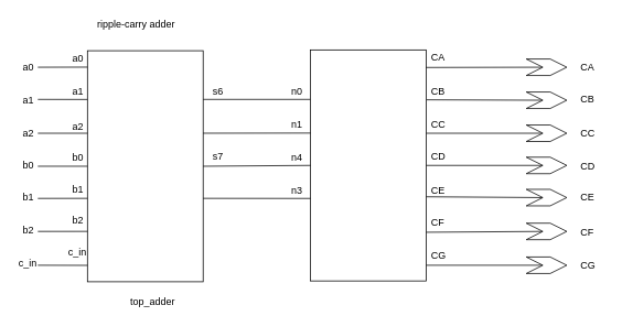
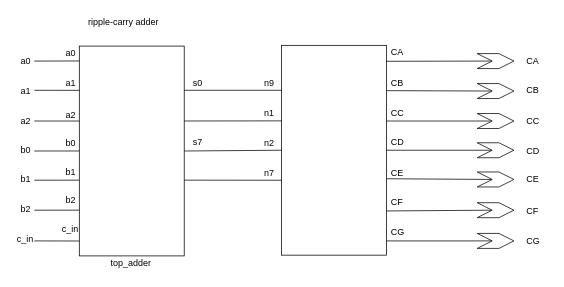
  <mxCell id="0" />
  <mxCell id="1" parent="0" />
  <mxCell id="2" value="" style="rounded=0;whiteSpace=wrap;html=1;direction=south;" vertex="1" parent="1"><mxGeometry x="105" y="61" width="140" height="280" as="geometry" /></mxCell>
  <mxCell id="3" value="" style="endArrow=none;html=1;entryX=0.071;entryY=1;entryDx=0;entryDy=0;entryPerimeter=0;" edge="1" parent="1" target="2"><mxGeometry width="50" height="50" relative="1" as="geometry"><mxPoint x="45" y="81" as="sourcePoint" /><mxPoint x="95" y="80" as="targetPoint" /></mxGeometry></mxCell>
  <mxCell id="4" value="" style="endArrow=none;html=1;entryX=0.211;entryY=1;entryDx=0;entryDy=0;entryPerimeter=0;" edge="1" parent="1" target="2"><mxGeometry width="50" height="50" relative="1" as="geometry"><mxPoint x="45" y="120" as="sourcePoint" /><mxPoint x="95" y="361" as="targetPoint" /></mxGeometry></mxCell>
  <mxCell id="5" value="" style="endArrow=none;html=1;" edge="1" parent="1"><mxGeometry width="50" height="50" relative="1" as="geometry"><mxPoint x="45" y="161" as="sourcePoint" /><mxPoint x="105" y="161" as="targetPoint" /></mxGeometry></mxCell>
  <mxCell id="6" value="" style="endArrow=none;html=1;entryX=0.5;entryY=1;entryDx=0;entryDy=0;" edge="1" parent="1" target="2"><mxGeometry width="50" height="50" relative="1" as="geometry"><mxPoint x="45" y="201" as="sourcePoint" /><mxPoint x="95" y="361" as="targetPoint" /></mxGeometry></mxCell>
  <mxCell id="7" value="" style="endArrow=none;html=1;entryX=0.639;entryY=1;entryDx=0;entryDy=0;entryPerimeter=0;" edge="1" parent="1" target="2"><mxGeometry width="50" height="50" relative="1" as="geometry"><mxPoint x="45" y="240" as="sourcePoint" /><mxPoint x="95" y="361" as="targetPoint" /></mxGeometry></mxCell>
  <mxCell id="8" value="" style="endArrow=none;html=1;entryX=0.782;entryY=1;entryDx=0;entryDy=0;entryPerimeter=0;" edge="1" parent="1" target="2"><mxGeometry width="50" height="50" relative="1" as="geometry"><mxPoint x="45" y="280" as="sourcePoint" /><mxPoint x="95" y="361" as="targetPoint" /></mxGeometry></mxCell>
  <mxCell id="9" value="" style="endArrow=none;html=1;entryX=0.929;entryY=1;entryDx=0;entryDy=0;entryPerimeter=0;" edge="1" parent="1" target="2"><mxGeometry width="50" height="50" relative="1" as="geometry"><mxPoint x="45" y="321" as="sourcePoint" /><mxPoint x="95" y="361" as="targetPoint" /></mxGeometry></mxCell>
  <mxCell id="10" value="a0" style="text;html=1;resizable=0;points=[];autosize=1;align=left;verticalAlign=top;spacingTop=-4;" vertex="1" parent="1"><mxGeometry x="25" y="71" width="30" height="20" as="geometry" /></mxCell>
  <mxCell id="11" value="a1&lt;br&gt;" style="text;html=1;resizable=0;points=[];autosize=1;align=left;verticalAlign=top;spacingTop=-4;" vertex="1" parent="1"><mxGeometry x="25" y="111" width="30" height="20" as="geometry" /></mxCell>
  <mxCell id="12" value="a2" style="text;html=1;resizable=0;points=[];autosize=1;align=left;verticalAlign=top;spacingTop=-4;" vertex="1" parent="1"><mxGeometry x="25" y="151" width="30" height="20" as="geometry" /></mxCell>
  <mxCell id="13" value="b0" style="text;html=1;resizable=0;points=[];autosize=1;align=left;verticalAlign=top;spacingTop=-4;" vertex="1" parent="1"><mxGeometry x="25" y="190" width="30" height="20" as="geometry" /></mxCell>
  <mxCell id="14" value="b1&lt;br&gt;" style="text;html=1;resizable=0;points=[];autosize=1;align=left;verticalAlign=top;spacingTop=-4;" vertex="1" parent="1"><mxGeometry x="25" y="229" width="30" height="20" as="geometry" /></mxCell>
  <mxCell id="15" value="b2&lt;br&gt;" style="text;html=1;resizable=0;points=[];autosize=1;align=left;verticalAlign=top;spacingTop=-4;" vertex="1" parent="1"><mxGeometry x="25" y="269" width="30" height="20" as="geometry" /></mxCell>
  <mxCell id="16" value="c_in" style="text;html=1;resizable=0;points=[];autosize=1;align=left;verticalAlign=top;spacingTop=-4;" vertex="1" parent="1"><mxGeometry x="20" y="309" width="40" height="20" as="geometry" /></mxCell>
  <mxCell id="17" value="a0&lt;br&gt;" style="text;html=1;resizable=0;points=[];autosize=1;align=left;verticalAlign=top;spacingTop=-4;" vertex="1" parent="1"><mxGeometry x="85" y="61" width="30" height="20" as="geometry" /></mxCell>
  <mxCell id="18" value="a1&lt;br&gt;" style="text;html=1;resizable=0;points=[];autosize=1;align=left;verticalAlign=top;spacingTop=-4;" vertex="1" parent="1"><mxGeometry x="85" y="101" width="30" height="20" as="geometry" /></mxCell>
  <mxCell id="19" value="a2" style="text;html=1;resizable=0;points=[];autosize=1;align=left;verticalAlign=top;spacingTop=-4;" vertex="1" parent="1"><mxGeometry x="85" y="143" width="30" height="20" as="geometry" /></mxCell>
  <mxCell id="20" value="b0" style="text;html=1;resizable=0;points=[];autosize=1;align=left;verticalAlign=top;spacingTop=-4;" vertex="1" parent="1"><mxGeometry x="85" y="181" width="30" height="20" as="geometry" /></mxCell>
  <mxCell id="21" value="b1" style="text;html=1;resizable=0;points=[];autosize=1;align=left;verticalAlign=top;spacingTop=-4;" vertex="1" parent="1"><mxGeometry x="85" y="219" width="30" height="20" as="geometry" /></mxCell>
  <mxCell id="22" value="b2" style="text;html=1;resizable=0;points=[];autosize=1;align=left;verticalAlign=top;spacingTop=-4;" vertex="1" parent="1"><mxGeometry x="85" y="257" width="30" height="20" as="geometry" /></mxCell>
  <mxCell id="23" value="c_in&lt;br&gt;" style="text;html=1;resizable=0;points=[];autosize=1;align=left;verticalAlign=top;spacingTop=-4;" vertex="1" parent="1"><mxGeometry x="80" y="295" width="40" height="20" as="geometry" /></mxCell>
  <mxCell id="24" value="" style="endArrow=none;html=1;" edge="1" parent="1"><mxGeometry width="50" height="50" relative="1" as="geometry"><mxPoint x="375" y="120" as="sourcePoint" /><mxPoint x="245" y="120" as="targetPoint" /></mxGeometry></mxCell>
  <mxCell id="25" value="" style="rounded=0;whiteSpace=wrap;html=1;" vertex="1" parent="1"><mxGeometry x="375" y="60" width="140" height="280" as="geometry" /></mxCell>
  <mxCell id="26" value="" style="endArrow=none;html=1;entryX=0.357;entryY=0;entryDx=0;entryDy=0;entryPerimeter=0;exitX=0;exitY=0.36;exitDx=0;exitDy=0;exitPerimeter=0;" edge="1" parent="1" source="25" target="2"><mxGeometry width="50" height="50" relative="1" as="geometry"><mxPoint x="25" y="411" as="sourcePoint" /><mxPoint x="75" y="361" as="targetPoint" /></mxGeometry></mxCell>
  <mxCell id="27" value="" style="endArrow=none;html=1;entryX=0.5;entryY=0;entryDx=0;entryDy=0;exitX=0;exitY=0.5;exitDx=0;exitDy=0;" edge="1" parent="1" source="25" target="2"><mxGeometry width="50" height="50" relative="1" as="geometry"><mxPoint x="25" y="411" as="sourcePoint" /><mxPoint x="75" y="361" as="targetPoint" /></mxGeometry></mxCell>
  <mxCell id="28" value="" style="endArrow=none;html=1;entryX=0.639;entryY=0;entryDx=0;entryDy=0;entryPerimeter=0;exitX=0;exitY=0.643;exitDx=0;exitDy=0;exitPerimeter=0;" edge="1" parent="1" source="25" target="2"><mxGeometry width="50" height="50" relative="1" as="geometry"><mxPoint x="25" y="411" as="sourcePoint" /><mxPoint x="75" y="361" as="targetPoint" /></mxGeometry></mxCell>
- <mxCell id="29" value="s6" style="text;html=1;resizable=0;points=[];autosize=1;align=left;verticalAlign=top;spacingTop=-4;" vertex="1" parent="1"><mxGeometry x="255" y="101" width="30" height="20" as="geometry" /></mxCell>
+ <mxCell id="29" value="s0" style="text;html=1;resizable=0;points=[];autosize=1;align=left;verticalAlign=top;spacingTop=-4;" vertex="1" parent="1"><mxGeometry x="255" y="101" width="30" height="20" as="geometry" /></mxCell>
  <mxCell id="30" value="s7&lt;br&gt;" style="text;html=1;resizable=0;points=[];autosize=1;align=left;verticalAlign=top;spacingTop=-4;" vertex="1" parent="1"><mxGeometry x="255" y="180" width="30" height="20" as="geometry" /></mxCell>
- <mxCell id="31" value="n0" style="text;html=1;resizable=0;points=[];autosize=1;align=left;verticalAlign=top;spacingTop=-4;" vertex="1" parent="1"><mxGeometry x="350" y="101" width="30" height="20" as="geometry" /></mxCell>
+ <mxCell id="31" value="n9" style="text;html=1;resizable=0;points=[];autosize=1;align=left;verticalAlign=top;spacingTop=-4;" vertex="1" parent="1"><mxGeometry x="350" y="101" width="30" height="20" as="geometry" /></mxCell>
  <mxCell id="32" value="n1" style="text;html=1;resizable=0;points=[];autosize=1;align=left;verticalAlign=top;spacingTop=-4;" vertex="1" parent="1"><mxGeometry x="350" y="141" width="30" height="20" as="geometry" /></mxCell>
- <mxCell id="33" value="n4" style="text;html=1;resizable=0;points=[];autosize=1;align=left;verticalAlign=top;spacingTop=-4;" vertex="1" parent="1"><mxGeometry x="350" y="181" width="30" height="20" as="geometry" /></mxCell>
- <mxCell id="34" value="n3" style="text;html=1;resizable=0;points=[];autosize=1;align=left;verticalAlign=top;spacingTop=-4;" vertex="1" parent="1"><mxGeometry x="350" y="221" width="30" height="20" as="geometry" /></mxCell>
+ <mxCell id="33" value="n2" style="text;html=1;resizable=0;points=[];autosize=1;align=left;verticalAlign=top;spacingTop=-4;" vertex="1" parent="1"><mxGeometry x="350" y="181" width="30" height="20" as="geometry" /></mxCell>
+ <mxCell id="34" value="n7" style="text;html=1;resizable=0;points=[];autosize=1;align=left;verticalAlign=top;spacingTop=-4;" vertex="1" parent="1"><mxGeometry x="350" y="221" width="30" height="20" as="geometry" /></mxCell>
  <mxCell id="35" value="ripple-carry adder" style="text;html=1;resizable=0;points=[];autosize=1;align=left;verticalAlign=top;spacingTop=-4;" vertex="1" parent="1"><mxGeometry x="115" y="20" width="110" height="20" as="geometry" /></mxCell>
- <mxCell id="36" value="top_adder" style="text;html=1;resizable=0;points=[];autosize=1;align=left;verticalAlign=top;spacingTop=-4;" vertex="1" parent="1"><mxGeometry x="155" y="356" width="70" height="20" as="geometry" /></mxCell>
+ <mxCell id="36" value="top_adder" style="text;html=1;resizable=0;points=[];autosize=1;align=left;verticalAlign=top;spacingTop=-4;" vertex="1" parent="1"><mxGeometry x="145" y="341" width="70" height="20" as="geometry" /></mxCell>
  <mxCell id="37" value="" style="endArrow=none;html=1;entryX=0.998;entryY=0.076;entryDx=0;entryDy=0;entryPerimeter=0;exitX=0;exitY=0.5;exitDx=0;exitDy=0;" edge="1" parent="1" source="51" target="25"><mxGeometry width="50" height="50" relative="1" as="geometry"><mxPoint x="645" y="81" as="sourcePoint" /><mxPoint x="215" y="381" as="targetPoint" /></mxGeometry></mxCell>
  <mxCell id="38" value="" style="endArrow=none;html=1;entryX=1.003;entryY=0.216;entryDx=0;entryDy=0;entryPerimeter=0;exitX=0;exitY=0.5;exitDx=0;exitDy=0;" edge="1" parent="1" source="52" target="25"><mxGeometry width="50" height="50" relative="1" as="geometry"><mxPoint x="576" y="121" as="sourcePoint" /><mxPoint x="75" y="381" as="targetPoint" /></mxGeometry></mxCell>
  <mxCell id="39" value="" style="endArrow=none;html=1;exitX=0;exitY=0.5;exitDx=0;exitDy=0;" edge="1" parent="1" source="53"><mxGeometry width="50" height="50" relative="1" as="geometry"><mxPoint x="575.69" y="161" as="sourcePoint" /><mxPoint x="515" y="161" as="targetPoint" /></mxGeometry></mxCell>
  <mxCell id="40" value="" style="endArrow=none;html=1;entryX=1;entryY=0.5;entryDx=0;entryDy=0;exitX=0;exitY=0.5;exitDx=0;exitDy=0;" edge="1" parent="1" source="54" target="25"><mxGeometry width="50" height="50" relative="1" as="geometry"><mxPoint x="575" y="200" as="sourcePoint" /><mxPoint x="75" y="381" as="targetPoint" /></mxGeometry></mxCell>
  <mxCell id="41" value="" style="endArrow=none;html=1;exitX=0;exitY=0.5;exitDx=0;exitDy=0;" edge="1" parent="1" source="57"><mxGeometry width="50" height="50" relative="1" as="geometry"><mxPoint x="575" y="238" as="sourcePoint" /><mxPoint x="515" y="238" as="targetPoint" /></mxGeometry></mxCell>
  <mxCell id="42" value="" style="endArrow=none;html=1;exitX=0;exitY=0.5;exitDx=0;exitDy=0;" edge="1" parent="1" source="55"><mxGeometry width="50" height="50" relative="1" as="geometry"><mxPoint x="575" y="281" as="sourcePoint" /><mxPoint x="515" y="281" as="targetPoint" /></mxGeometry></mxCell>
  <mxCell id="43" value="" style="endArrow=none;html=1;exitX=0;exitY=0.5;exitDx=0;exitDy=0;" edge="1" parent="1" source="56"><mxGeometry width="50" height="50" relative="1" as="geometry"><mxPoint x="575" y="321" as="sourcePoint" /><mxPoint x="515" y="321" as="targetPoint" /></mxGeometry></mxCell>
  <mxCell id="44" value="CA" style="text;html=1;resizable=0;points=[];autosize=1;align=left;verticalAlign=top;spacingTop=-4;" vertex="1" parent="1"><mxGeometry x="519" y="60" width="30" height="20" as="geometry" /></mxCell>
  <mxCell id="45" value="CB" style="text;html=1;resizable=0;points=[];autosize=1;align=left;verticalAlign=top;spacingTop=-4;" vertex="1" parent="1"><mxGeometry x="519" y="101" width="30" height="20" as="geometry" /></mxCell>
  <mxCell id="46" value="CC" style="text;html=1;resizable=0;points=[];autosize=1;align=left;verticalAlign=top;spacingTop=-4;" vertex="1" parent="1"><mxGeometry x="519" y="141" width="30" height="20" as="geometry" /></mxCell>
  <mxCell id="47" value="CD" style="text;html=1;resizable=0;points=[];autosize=1;align=left;verticalAlign=top;spacingTop=-4;" vertex="1" parent="1"><mxGeometry x="519" y="180" width="30" height="20" as="geometry" /></mxCell>
  <mxCell id="48" value="CE" style="text;html=1;resizable=0;points=[];autosize=1;align=left;verticalAlign=top;spacingTop=-4;" vertex="1" parent="1"><mxGeometry x="519" y="221" width="30" height="20" as="geometry" /></mxCell>
  <mxCell id="49" value="CF" style="text;html=1;resizable=0;points=[];autosize=1;align=left;verticalAlign=top;spacingTop=-4;" vertex="1" parent="1"><mxGeometry x="519" y="259" width="30" height="20" as="geometry" /></mxCell>
  <mxCell id="50" value="CG" style="text;html=1;resizable=0;points=[];autosize=1;align=left;verticalAlign=top;spacingTop=-4;" vertex="1" parent="1"><mxGeometry x="519" y="299" width="30" height="20" as="geometry" /></mxCell>
  <mxCell id="51" value="" style="shape=step;perimeter=stepPerimeter;whiteSpace=wrap;html=1;fixedSize=1;" vertex="1" parent="1"><mxGeometry x="636" y="71" width="49" height="20" as="geometry" /></mxCell>
  <mxCell id="52" value="" style="shape=step;perimeter=stepPerimeter;whiteSpace=wrap;html=1;fixedSize=1;size=20;" vertex="1" parent="1"><mxGeometry x="636" y="111" width="49" height="20" as="geometry" /></mxCell>
  <mxCell id="53" value="" style="shape=step;perimeter=stepPerimeter;whiteSpace=wrap;html=1;fixedSize=1;" vertex="1" parent="1"><mxGeometry x="636" y="151" width="49" height="20" as="geometry" /></mxCell>
  <mxCell id="54" value="" style="shape=step;perimeter=stepPerimeter;whiteSpace=wrap;html=1;fixedSize=1;" vertex="1" parent="1"><mxGeometry x="636" y="190" width="49" height="20" as="geometry" /></mxCell>
  <mxCell id="55" value="" style="shape=step;perimeter=stepPerimeter;whiteSpace=wrap;html=1;fixedSize=1;" vertex="1" parent="1"><mxGeometry x="636" y="270" width="49" height="20" as="geometry" /></mxCell>
  <mxCell id="56" value="" style="shape=step;perimeter=stepPerimeter;whiteSpace=wrap;html=1;fixedSize=1;" vertex="1" parent="1"><mxGeometry x="636" y="311" width="49" height="20" as="geometry" /></mxCell>
  <mxCell id="57" value="" style="shape=step;perimeter=stepPerimeter;whiteSpace=wrap;html=1;fixedSize=1;" vertex="1" parent="1"><mxGeometry x="636" y="229" width="49" height="20" as="geometry" /></mxCell>
  <mxCell id="58" value="CA" style="text;html=1;resizable=0;points=[];autosize=1;align=left;verticalAlign=top;spacingTop=-4;" vertex="1" parent="1"><mxGeometry x="700" y="71" width="30" height="20" as="geometry" /></mxCell>
  <mxCell id="59" value="CB" style="text;html=1;resizable=0;points=[];autosize=1;align=left;verticalAlign=top;spacingTop=-4;" vertex="1" parent="1"><mxGeometry x="700" y="110" width="30" height="20" as="geometry" /></mxCell>
  <mxCell id="60" value="CC" style="text;html=1;resizable=0;points=[];autosize=1;align=left;verticalAlign=top;spacingTop=-4;" vertex="1" parent="1"><mxGeometry x="700" y="151" width="30" height="20" as="geometry" /></mxCell>
  <mxCell id="61" value="CD" style="text;html=1;resizable=0;points=[];autosize=1;align=left;verticalAlign=top;spacingTop=-4;" vertex="1" parent="1"><mxGeometry x="700" y="191" width="30" height="20" as="geometry" /></mxCell>
  <mxCell id="62" value="CE" style="text;html=1;resizable=0;points=[];autosize=1;align=left;verticalAlign=top;spacingTop=-4;" vertex="1" parent="1"><mxGeometry x="700" y="229" width="30" height="20" as="geometry" /></mxCell>
  <mxCell id="63" value="CF" style="text;html=1;resizable=0;points=[];autosize=1;align=left;verticalAlign=top;spacingTop=-4;" vertex="1" parent="1"><mxGeometry x="700" y="271.5" width="30" height="20" as="geometry" /></mxCell>
  <mxCell id="64" value="CG" style="text;html=1;resizable=0;points=[];autosize=1;align=left;verticalAlign=top;spacingTop=-4;" vertex="1" parent="1"><mxGeometry x="700" y="311" width="30" height="20" as="geometry" /></mxCell>
